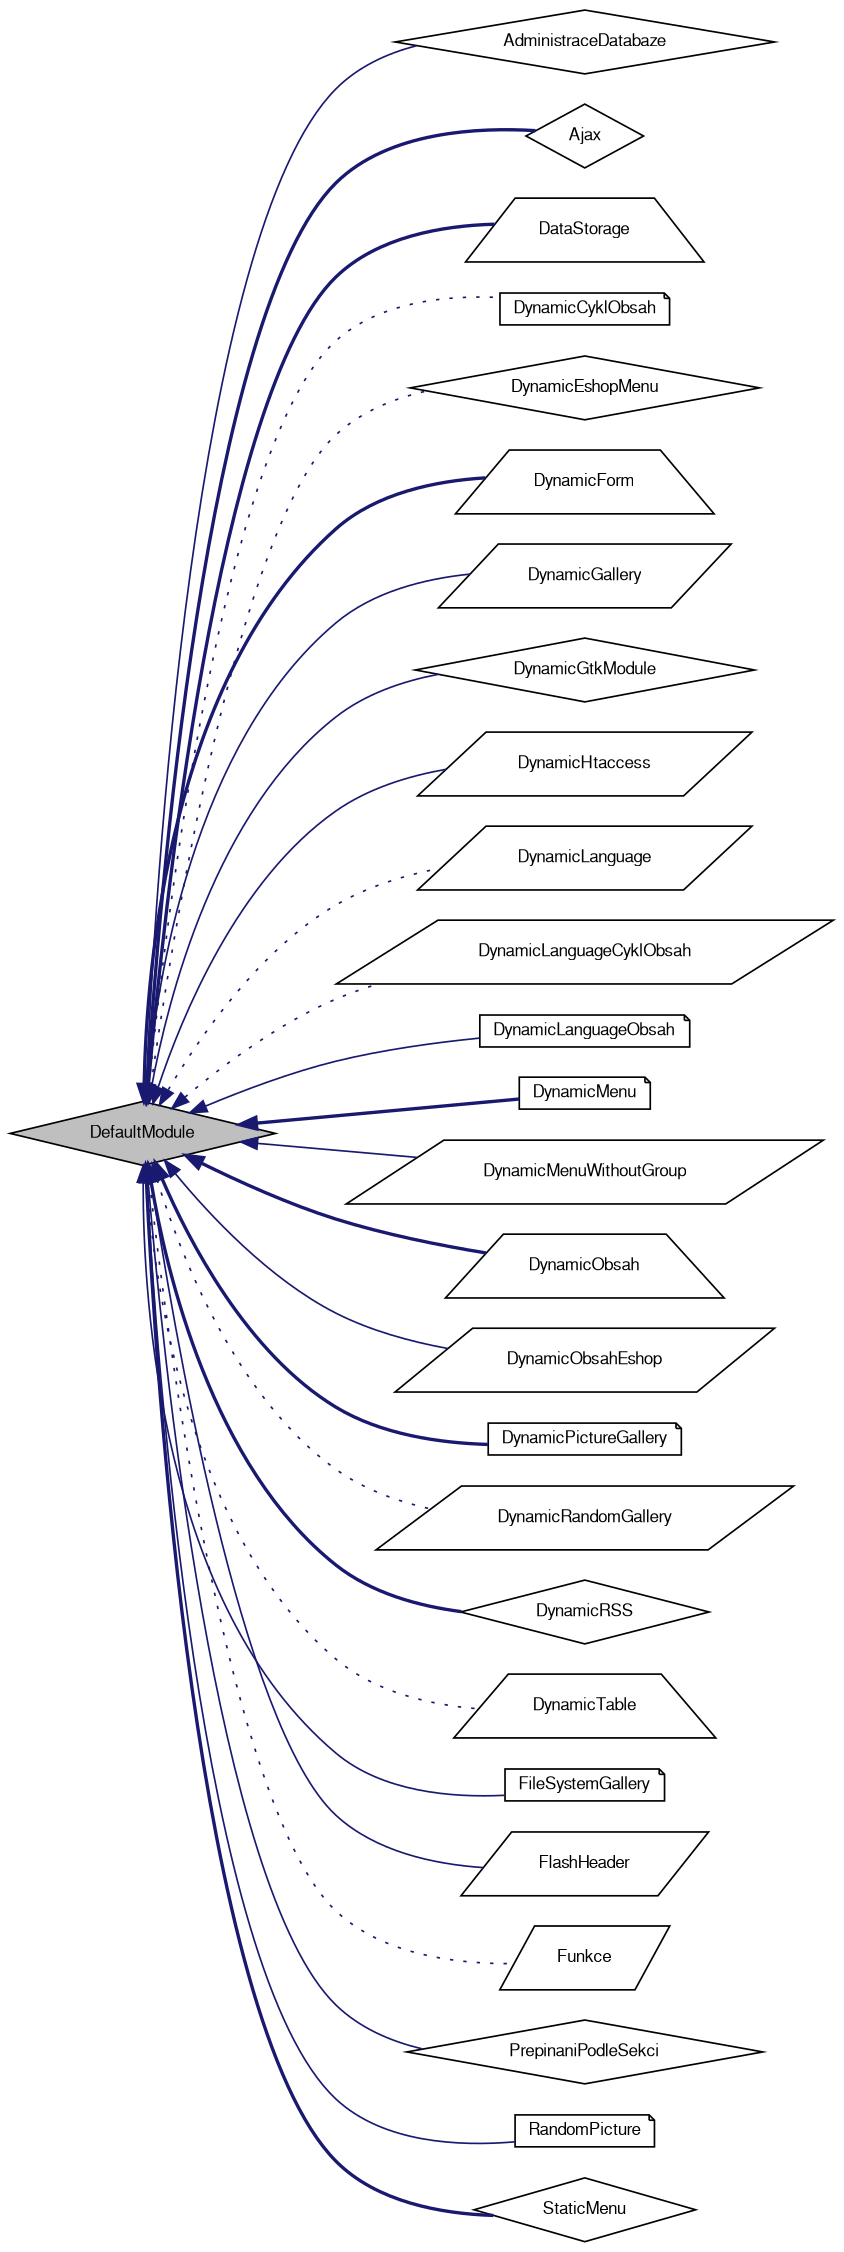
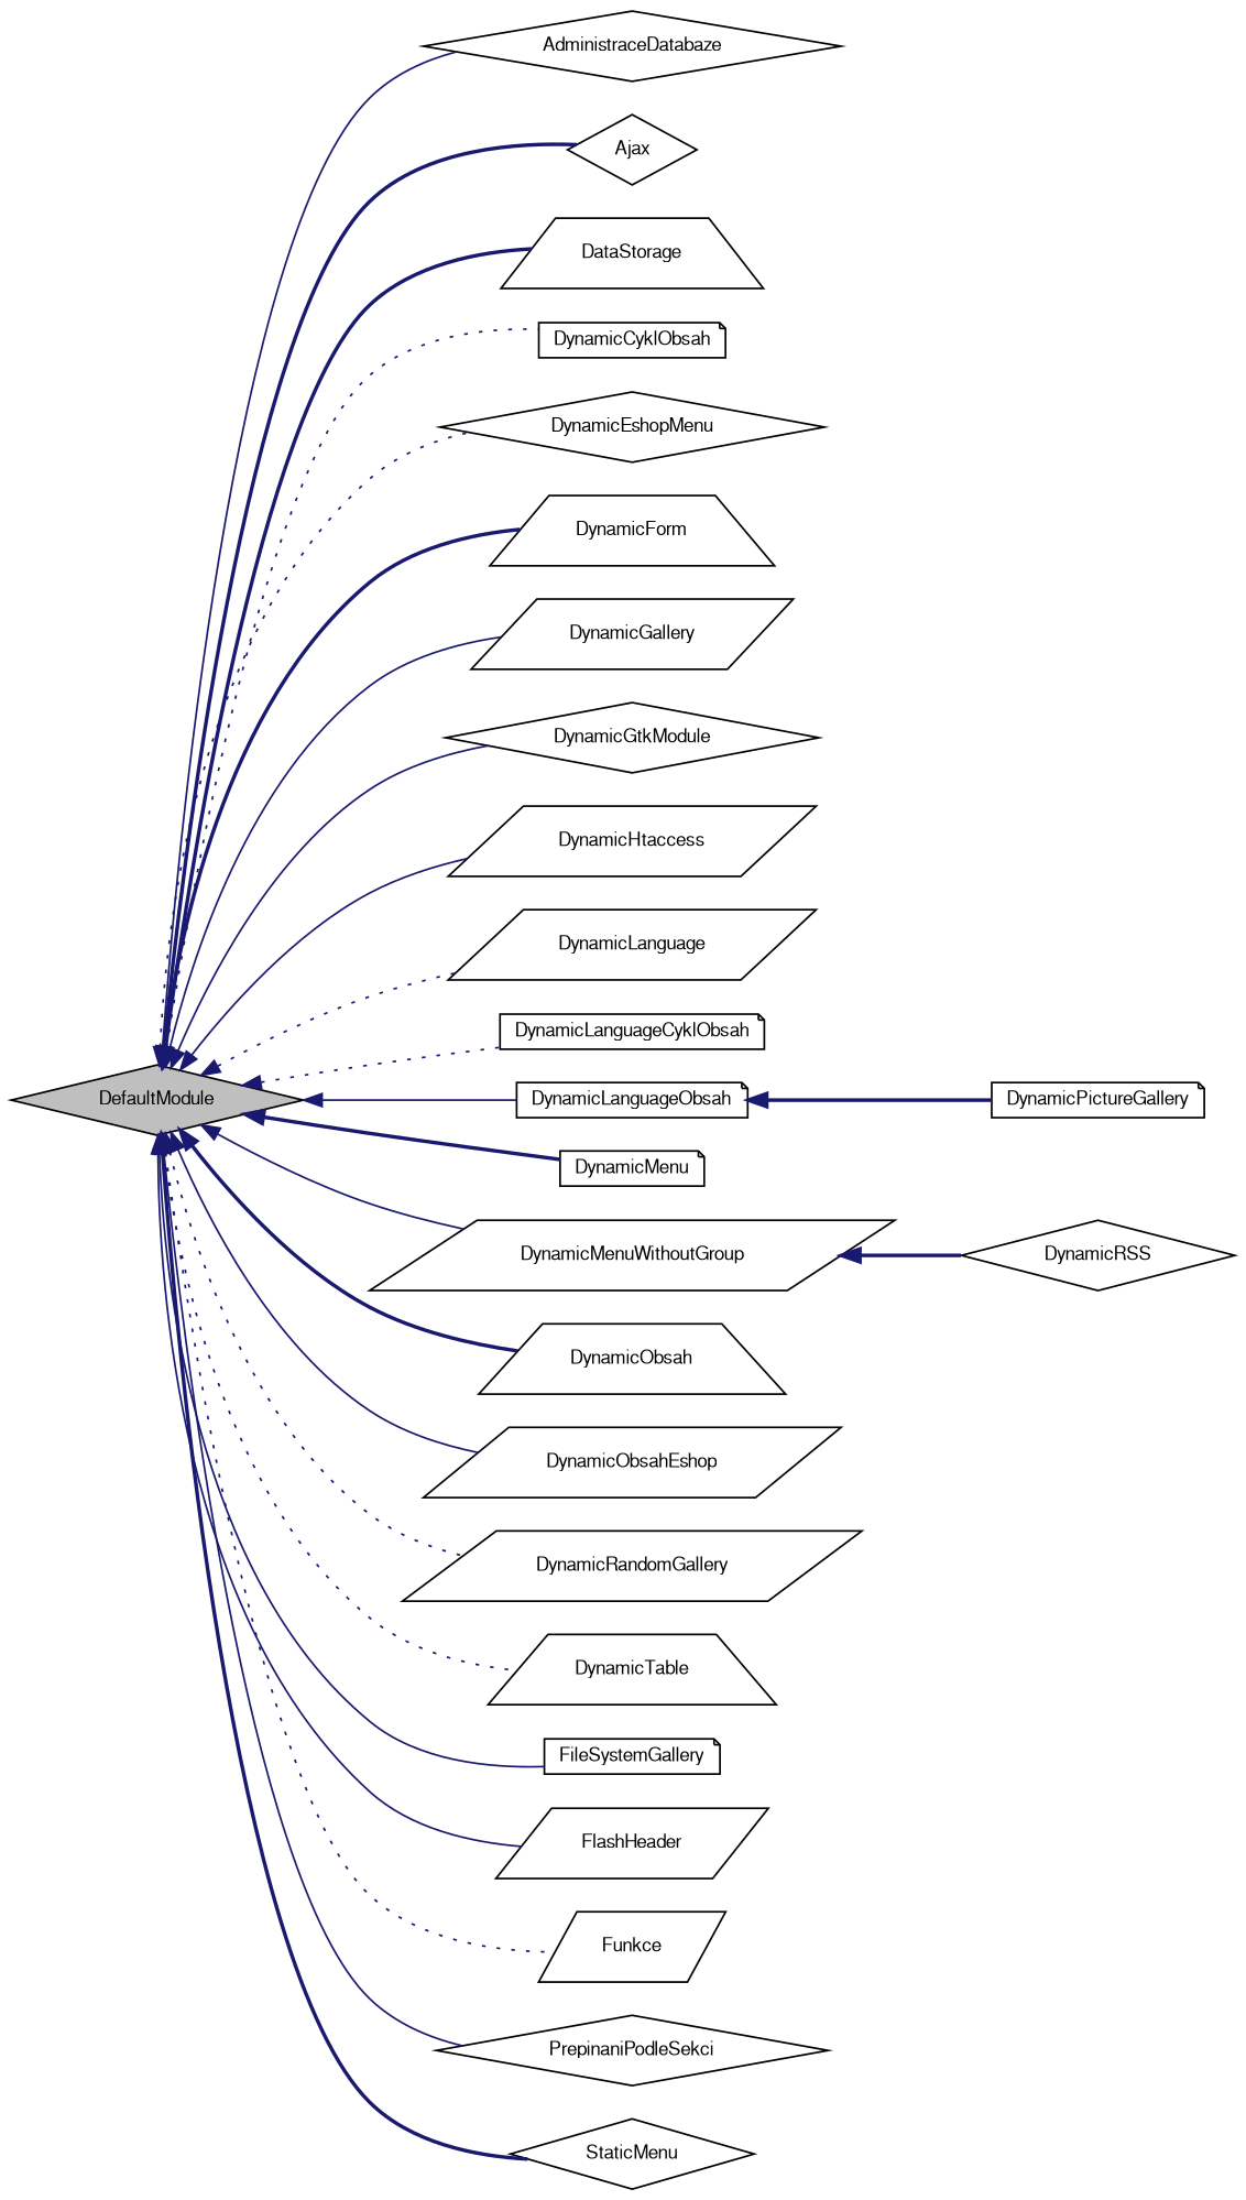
  digraph {
    rankdir=LR
    node [color=black fontname=FreeSans fontsize=10 shape=diamond]
    edge [color=midnightblue dir=back fontname=FreeSans fontsize=10 labelfontname=FreeSans labelfontsize=10 style=solid]
    n1 [fillcolor=grey75 fontcolor=black height=0.2 label=DefaultModule style=filled width=0.4]
    n2 [height=0.2 label=AdministraceDatabaze width=0.4]
    n3 [height=0.2 label=Ajax width=0.4]
    n4 [height=0.2 label=DataStorage shape=trapezium width=0.4]
    n5 [height=0.2 label=DynamicCyklObsah shape=note width=0.4]
    n6 [height=0.2 label=DynamicEshopMenu width=0.4]
    n7 [height=0.2 label=DynamicForm shape=trapezium width=0.4]
    n8 [height=0.2 label=DynamicGallery shape=parallelogram width=0.4]
    n9 [height=0.2 label=DynamicGtkModule width=0.4]
    n10 [height=0.2 label=DynamicHtaccess shape=parallelogram width=0.4]
    n11 [height=0.2 label=DynamicLanguage shape=parallelogram width=0.4]
-   n12 [height=0.2 label=DynamicLanguageCyklObsah shape=parallelogram width=0.4]
+   n12 [height=0.2 label=DynamicLanguageCyklObsah shape=note width=0.4]
    n13 [height=0.2 label=DynamicLanguageObsah shape=note width=0.4]
    n14 [height=0.2 label=DynamicMenu shape=note width=0.4]
    n15 [height=0.2 label=DynamicMenuWithoutGroup shape=parallelogram width=0.4]
    n16 [height=0.2 label=DynamicObsah shape=trapezium width=0.4]
    n17 [height=0.2 label=DynamicObsahEshop shape=parallelogram width=0.4]
    n18 [height=0.2 label=DynamicPictureGallery shape=note width=0.4]
    n19 [height=0.2 label=DynamicRandomGallery shape=parallelogram width=0.4]
    n20 [height=0.2 label=DynamicRSS width=0.4]
    n21 [height=0.2 label=DynamicTable shape=trapezium width=0.4]
    n22 [height=0.2 label=FileSystemGallery shape=note width=0.4]
    n23 [height=0.2 label=FlashHeader shape=parallelogram width=0.4]
    n24 [height=0.2 label=Funkce shape=parallelogram width=0.4]
    n25 [height=0.2 label=PrepinaniPodleSekci width=0.4]
-   n26 [height=0.2 label=RandomPicture shape=note width=0.4]
    n27 [height=0.2 label=StaticMenu width=0.4]
    n1 -> n2
    n1 -> n3 [style=bold]
    n1 -> n4 [style=bold]
    n1 -> n5 [style=dotted]
    n1 -> n6 [style=dotted]
    n1 -> n7 [style=bold]
    n1 -> n8
    n1 -> n9
    n1 -> n10
    n1 -> n11 [style=dotted]
    n1 -> n12 [style=dotted]
    n1 -> n13
    n1 -> n14 [style=bold]
    n1 -> n15
    n1 -> n16 [style=bold]
    n1 -> n17
-   n1 -> n18 [style=bold]
+   n13 -> n18 [style=bold]
    n1 -> n19 [style=dotted]
-   n1 -> n20 [style=bold]
+   n15 -> n20 [style=bold]
    n1 -> n21 [style=dotted]
    n1 -> n22
    n1 -> n23
    n1 -> n24 [style=dotted]
    n1 -> n25
-   n1 -> n26
    n1 -> n27 [style=bold]
  }
